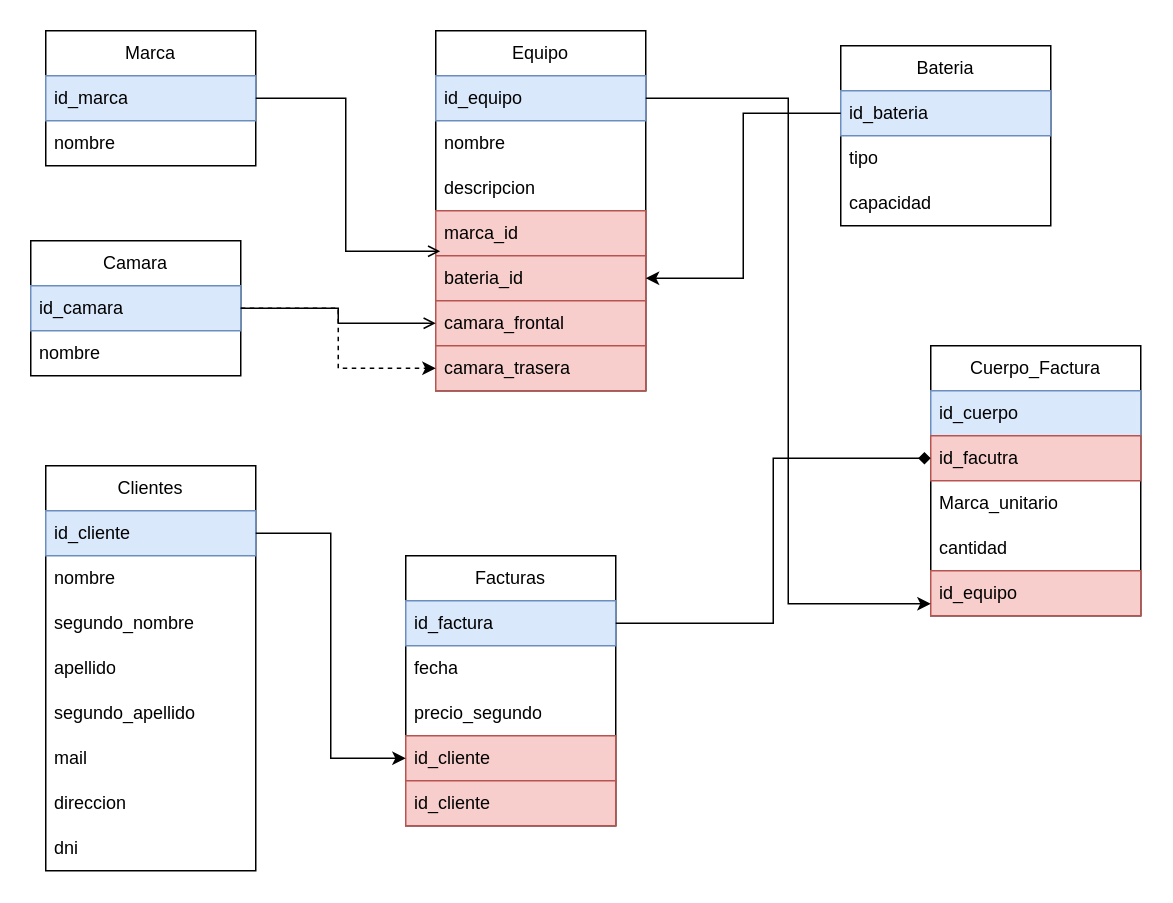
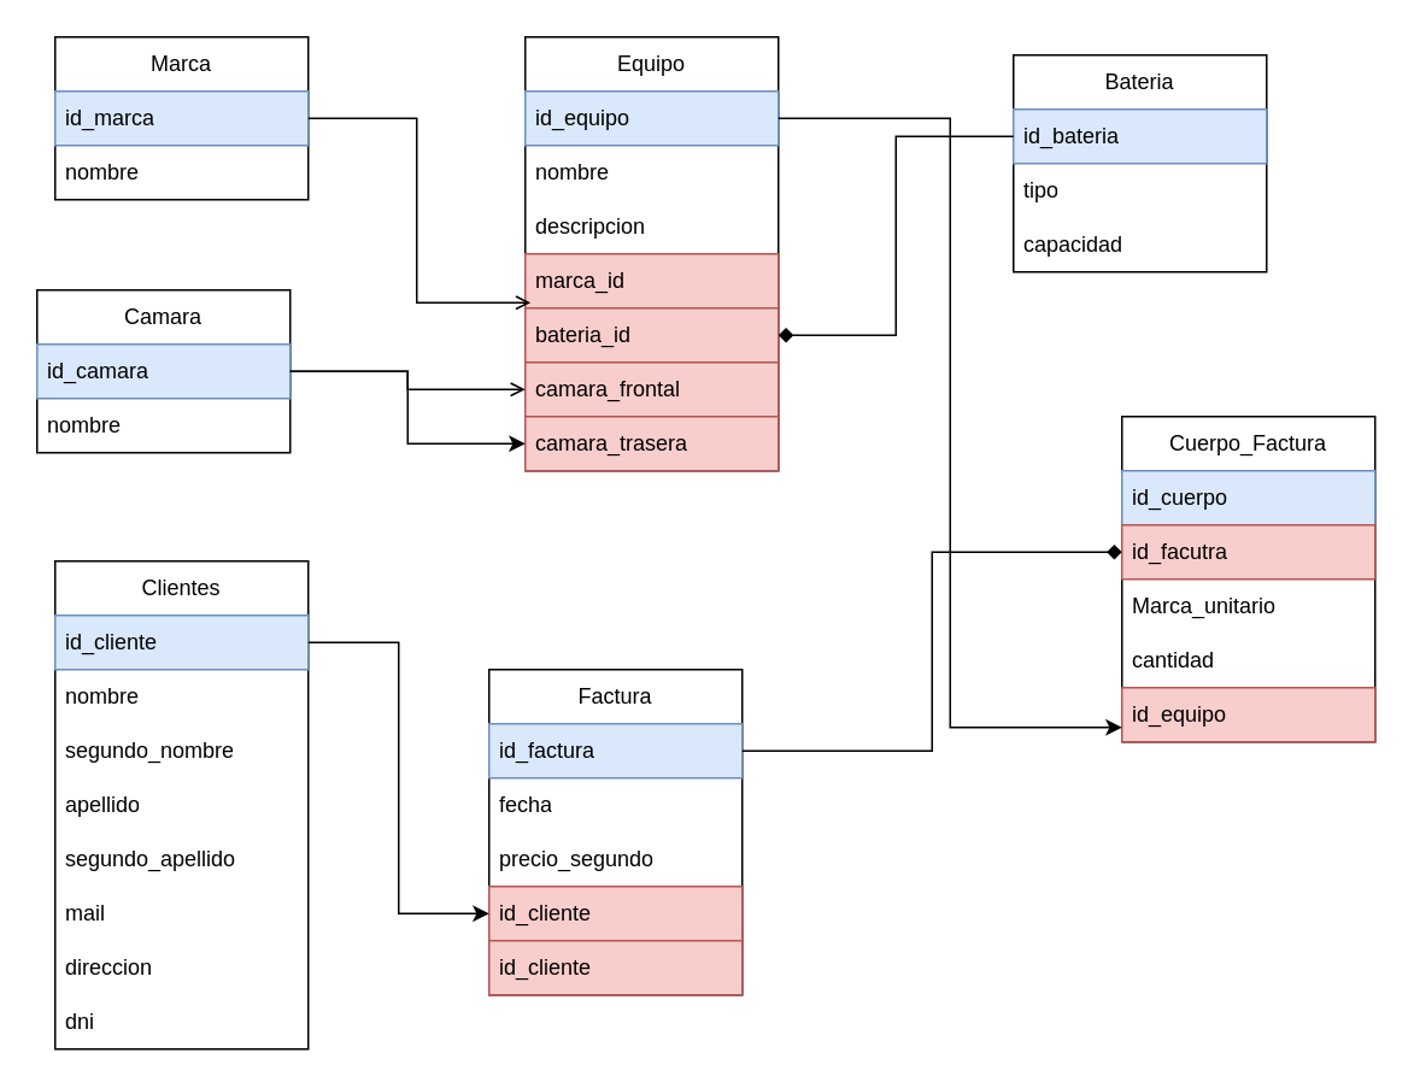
  <mxCell id="0" />
  <mxCell id="1" parent="0" />
  <mxCell id="2" value="Marca" style="swimlane;fontStyle=0;childLayout=stackLayout;horizontal=1;startSize=30;horizontalStack=0;resizeParent=1;resizeParentMax=0;resizeLast=0;collapsible=1;marginBottom=0;whiteSpace=wrap;html=1;" vertex="1" parent="1"><mxGeometry x="30" y="20" width="140" height="90" as="geometry" /></mxCell>
  <mxCell id="3" value="id_marca" style="text;strokeColor=#6c8ebf;fillColor=#dae8fc;align=left;verticalAlign=middle;spacingLeft=4;spacingRight=4;overflow=hidden;points=[[0,0.5],[1,0.5]];portConstraint=eastwest;rotatable=0;whiteSpace=wrap;html=1;" vertex="1" parent="2"><mxGeometry y="30" width="140" height="30" as="geometry" /></mxCell>
  <mxCell id="4" value="nombre" style="text;strokeColor=none;fillColor=none;align=left;verticalAlign=middle;spacingLeft=4;spacingRight=4;overflow=hidden;points=[[0,0.5],[1,0.5]];portConstraint=eastwest;rotatable=0;whiteSpace=wrap;html=1;" vertex="1" parent="2"><mxGeometry y="60" width="140" height="30" as="geometry" /></mxCell>
  <mxCell id="5" value="Equipo" style="swimlane;fontStyle=0;childLayout=stackLayout;horizontal=1;startSize=30;horizontalStack=0;resizeParent=1;resizeParentMax=0;resizeLast=0;collapsible=1;marginBottom=0;whiteSpace=wrap;html=1;" vertex="1" parent="1"><mxGeometry x="290" y="20" width="140" height="240" as="geometry" /></mxCell>
  <mxCell id="6" value="id_equipo" style="text;strokeColor=#6c8ebf;fillColor=#dae8fc;align=left;verticalAlign=middle;spacingLeft=4;spacingRight=4;overflow=hidden;points=[[0,0.5],[1,0.5]];portConstraint=eastwest;rotatable=0;whiteSpace=wrap;html=1;" vertex="1" parent="5"><mxGeometry y="30" width="140" height="30" as="geometry" /></mxCell>
  <mxCell id="7" value="nombre" style="text;strokeColor=none;fillColor=none;align=left;verticalAlign=middle;spacingLeft=4;spacingRight=4;overflow=hidden;points=[[0,0.5],[1,0.5]];portConstraint=eastwest;rotatable=0;whiteSpace=wrap;html=1;" vertex="1" parent="5"><mxGeometry y="60" width="140" height="30" as="geometry" /></mxCell>
  <mxCell id="8" value="descripcion" style="text;strokeColor=none;fillColor=none;align=left;verticalAlign=middle;spacingLeft=4;spacingRight=4;overflow=hidden;points=[[0,0.5],[1,0.5]];portConstraint=eastwest;rotatable=0;whiteSpace=wrap;html=1;" vertex="1" parent="5"><mxGeometry y="90" width="140" height="30" as="geometry" /></mxCell>
  <mxCell id="9" value="marca_id" style="text;strokeColor=#b85450;fillColor=#f8cecc;align=left;verticalAlign=middle;spacingLeft=4;spacingRight=4;overflow=hidden;points=[[0,0.5],[1,0.5]];portConstraint=eastwest;rotatable=0;whiteSpace=wrap;html=1;" vertex="1" parent="5"><mxGeometry y="120" width="140" height="30" as="geometry" /></mxCell>
  <mxCell id="10" value="bateria_id" style="text;strokeColor=#b85450;fillColor=#f8cecc;align=left;verticalAlign=middle;spacingLeft=4;spacingRight=4;overflow=hidden;points=[[0,0.5],[1,0.5]];portConstraint=eastwest;rotatable=0;whiteSpace=wrap;html=1;" vertex="1" parent="5"><mxGeometry y="150" width="140" height="30" as="geometry" /></mxCell>
  <mxCell id="11" value="camara_frontal&lt;span style=&quot;white-space: pre;&quot;&gt;&#09;&lt;/span&gt;" style="text;strokeColor=#b85450;fillColor=#f8cecc;align=left;verticalAlign=middle;spacingLeft=4;spacingRight=4;overflow=hidden;points=[[0,0.5],[1,0.5]];portConstraint=eastwest;rotatable=0;whiteSpace=wrap;html=1;" vertex="1" parent="5"><mxGeometry y="180" width="140" height="30" as="geometry" /></mxCell>
  <mxCell id="12" value="camara_trasera" style="text;strokeColor=#b85450;fillColor=#f8cecc;align=left;verticalAlign=middle;spacingLeft=4;spacingRight=4;overflow=hidden;points=[[0,0.5],[1,0.5]];portConstraint=eastwest;rotatable=0;whiteSpace=wrap;html=1;" vertex="1" parent="5"><mxGeometry y="210" width="140" height="30" as="geometry" /></mxCell>
  <mxCell id="13" style="edgeStyle=orthogonalEdgeStyle;rounded=0;orthogonalLoop=1;jettySize=auto;html=1;entryX=0.021;entryY=0.9;entryDx=0;entryDy=0;entryPerimeter=0;endArrow=open;" edge="1" parent="1" source="3" target="9"><mxGeometry relative="1" as="geometry" /></mxCell>
  <mxCell id="14" value="Bateria" style="swimlane;fontStyle=0;childLayout=stackLayout;horizontal=1;startSize=30;horizontalStack=0;resizeParent=1;resizeParentMax=0;resizeLast=0;collapsible=1;marginBottom=0;whiteSpace=wrap;html=1;" vertex="1" parent="1"><mxGeometry x="560" y="30" width="140" height="120" as="geometry" /></mxCell>
  <mxCell id="15" value="id_bateria" style="text;strokeColor=#6c8ebf;fillColor=#dae8fc;align=left;verticalAlign=middle;spacingLeft=4;spacingRight=4;overflow=hidden;points=[[0,0.5],[1,0.5]];portConstraint=eastwest;rotatable=0;whiteSpace=wrap;html=1;" vertex="1" parent="14"><mxGeometry y="30" width="140" height="30" as="geometry" /></mxCell>
  <mxCell id="16" value="tipo" style="text;strokeColor=none;fillColor=none;align=left;verticalAlign=middle;spacingLeft=4;spacingRight=4;overflow=hidden;points=[[0,0.5],[1,0.5]];portConstraint=eastwest;rotatable=0;whiteSpace=wrap;html=1;" vertex="1" parent="14"><mxGeometry y="60" width="140" height="30" as="geometry" /></mxCell>
  <mxCell id="17" value="&lt;div&gt;capacidad&lt;/div&gt;" style="text;strokeColor=none;fillColor=none;align=left;verticalAlign=middle;spacingLeft=4;spacingRight=4;overflow=hidden;points=[[0,0.5],[1,0.5]];portConstraint=eastwest;rotatable=0;whiteSpace=wrap;html=1;" vertex="1" parent="14"><mxGeometry y="90" width="140" height="30" as="geometry" /></mxCell>
- <mxCell id="18" style="edgeStyle=orthogonalEdgeStyle;rounded=0;orthogonalLoop=1;jettySize=auto;html=1;entryX=1;entryY=0.5;entryDx=0;entryDy=0;" edge="1" parent="1" source="15" target="10"><mxGeometry relative="1" as="geometry" /></mxCell>
+ <mxCell id="18" style="edgeStyle=orthogonalEdgeStyle;rounded=0;orthogonalLoop=1;jettySize=auto;html=1;entryX=1;entryY=0.5;entryDx=0;entryDy=0;endArrow=diamond;" edge="1" parent="1" source="15" target="10"><mxGeometry relative="1" as="geometry" /></mxCell>
  <mxCell id="19" value="Camara" style="swimlane;fontStyle=0;childLayout=stackLayout;horizontal=1;startSize=30;horizontalStack=0;resizeParent=1;resizeParentMax=0;resizeLast=0;collapsible=1;marginBottom=0;whiteSpace=wrap;html=1;" vertex="1" parent="1"><mxGeometry x="20" y="160" width="140" height="90" as="geometry" /></mxCell>
  <mxCell id="20" value="id_camara" style="text;strokeColor=#6c8ebf;fillColor=#dae8fc;align=left;verticalAlign=middle;spacingLeft=4;spacingRight=4;overflow=hidden;points=[[0,0.5],[1,0.5]];portConstraint=eastwest;rotatable=0;whiteSpace=wrap;html=1;" vertex="1" parent="19"><mxGeometry y="30" width="140" height="30" as="geometry" /></mxCell>
  <mxCell id="21" value="nombre" style="text;strokeColor=none;fillColor=none;align=left;verticalAlign=middle;spacingLeft=4;spacingRight=4;overflow=hidden;points=[[0,0.5],[1,0.5]];portConstraint=eastwest;rotatable=0;whiteSpace=wrap;html=1;" vertex="1" parent="19"><mxGeometry y="60" width="140" height="30" as="geometry" /></mxCell>
  <mxCell id="22" style="edgeStyle=orthogonalEdgeStyle;rounded=0;orthogonalLoop=1;jettySize=auto;html=1;endArrow=open;" edge="1" parent="1" source="20" target="11"><mxGeometry relative="1" as="geometry" /></mxCell>
- <mxCell id="23" style="edgeStyle=orthogonalEdgeStyle;rounded=0;orthogonalLoop=1;jettySize=auto;html=1;exitX=1;exitY=0.5;exitDx=0;exitDy=0;entryX=0;entryY=0.5;entryDx=0;entryDy=0;dashed=1;" edge="1" parent="1" source="20" target="12"><mxGeometry relative="1" as="geometry" /></mxCell>
+ <mxCell id="23" style="edgeStyle=orthogonalEdgeStyle;rounded=0;orthogonalLoop=1;jettySize=auto;html=1;exitX=1;exitY=0.5;exitDx=0;exitDy=0;entryX=0;entryY=0.5;entryDx=0;entryDy=0;" edge="1" parent="1" source="20" target="12"><mxGeometry relative="1" as="geometry" /></mxCell>
  <mxCell id="24" value="Clientes" style="swimlane;fontStyle=0;childLayout=stackLayout;horizontal=1;startSize=30;horizontalStack=0;resizeParent=1;resizeParentMax=0;resizeLast=0;collapsible=1;marginBottom=0;whiteSpace=wrap;html=1;" vertex="1" parent="1"><mxGeometry x="30" y="310" width="140" height="270" as="geometry" /></mxCell>
  <mxCell id="25" value="id_cliente" style="text;strokeColor=#6c8ebf;fillColor=#dae8fc;align=left;verticalAlign=middle;spacingLeft=4;spacingRight=4;overflow=hidden;points=[[0,0.5],[1,0.5]];portConstraint=eastwest;rotatable=0;whiteSpace=wrap;html=1;" vertex="1" parent="24"><mxGeometry y="30" width="140" height="30" as="geometry" /></mxCell>
  <mxCell id="26" value="nombre" style="text;strokeColor=none;fillColor=none;align=left;verticalAlign=middle;spacingLeft=4;spacingRight=4;overflow=hidden;points=[[0,0.5],[1,0.5]];portConstraint=eastwest;rotatable=0;whiteSpace=wrap;html=1;" vertex="1" parent="24"><mxGeometry y="60" width="140" height="30" as="geometry" /></mxCell>
  <mxCell id="27" value="segundo_nombre" style="text;strokeColor=none;fillColor=none;align=left;verticalAlign=middle;spacingLeft=4;spacingRight=4;overflow=hidden;points=[[0,0.5],[1,0.5]];portConstraint=eastwest;rotatable=0;whiteSpace=wrap;html=1;" vertex="1" parent="24"><mxGeometry y="90" width="140" height="30" as="geometry" /></mxCell>
  <mxCell id="28" value="apellido" style="text;strokeColor=none;fillColor=none;align=left;verticalAlign=middle;spacingLeft=4;spacingRight=4;overflow=hidden;points=[[0,0.5],[1,0.5]];portConstraint=eastwest;rotatable=0;whiteSpace=wrap;html=1;" vertex="1" parent="24"><mxGeometry y="120" width="140" height="30" as="geometry" /></mxCell>
  <mxCell id="29" value="segundo_apellido" style="text;strokeColor=none;fillColor=none;align=left;verticalAlign=middle;spacingLeft=4;spacingRight=4;overflow=hidden;points=[[0,0.5],[1,0.5]];portConstraint=eastwest;rotatable=0;whiteSpace=wrap;html=1;" vertex="1" parent="24"><mxGeometry y="150" width="140" height="30" as="geometry" /></mxCell>
  <mxCell id="30" value="mail" style="text;strokeColor=none;fillColor=none;align=left;verticalAlign=middle;spacingLeft=4;spacingRight=4;overflow=hidden;points=[[0,0.5],[1,0.5]];portConstraint=eastwest;rotatable=0;whiteSpace=wrap;html=1;" vertex="1" parent="24"><mxGeometry y="180" width="140" height="30" as="geometry" /></mxCell>
  <mxCell id="31" value="direccion" style="text;strokeColor=none;fillColor=none;align=left;verticalAlign=middle;spacingLeft=4;spacingRight=4;overflow=hidden;points=[[0,0.5],[1,0.5]];portConstraint=eastwest;rotatable=0;whiteSpace=wrap;html=1;" vertex="1" parent="24"><mxGeometry y="210" width="140" height="30" as="geometry" /></mxCell>
  <mxCell id="32" value="dni" style="text;strokeColor=none;fillColor=none;align=left;verticalAlign=middle;spacingLeft=4;spacingRight=4;overflow=hidden;points=[[0,0.5],[1,0.5]];portConstraint=eastwest;rotatable=0;whiteSpace=wrap;html=1;" vertex="1" parent="24"><mxGeometry y="240" width="140" height="30" as="geometry" /></mxCell>
- <mxCell id="33" value="Facturas" style="swimlane;fontStyle=0;childLayout=stackLayout;horizontal=1;startSize=30;horizontalStack=0;resizeParent=1;resizeParentMax=0;resizeLast=0;collapsible=1;marginBottom=0;whiteSpace=wrap;html=1;" vertex="1" parent="1"><mxGeometry x="270" y="370" width="140" height="180" as="geometry" /></mxCell>
+ <mxCell id="33" value="Factura" style="swimlane;fontStyle=0;childLayout=stackLayout;horizontal=1;startSize=30;horizontalStack=0;resizeParent=1;resizeParentMax=0;resizeLast=0;collapsible=1;marginBottom=0;whiteSpace=wrap;html=1;" vertex="1" parent="1"><mxGeometry x="270" y="370" width="140" height="180" as="geometry" /></mxCell>
  <mxCell id="34" value="id_factura" style="text;strokeColor=#6c8ebf;fillColor=#dae8fc;align=left;verticalAlign=middle;spacingLeft=4;spacingRight=4;overflow=hidden;points=[[0,0.5],[1,0.5]];portConstraint=eastwest;rotatable=0;whiteSpace=wrap;html=1;" vertex="1" parent="33"><mxGeometry y="30" width="140" height="30" as="geometry" /></mxCell>
  <mxCell id="35" value="fecha" style="text;strokeColor=none;fillColor=none;align=left;verticalAlign=middle;spacingLeft=4;spacingRight=4;overflow=hidden;points=[[0,0.5],[1,0.5]];portConstraint=eastwest;rotatable=0;whiteSpace=wrap;html=1;" vertex="1" parent="33"><mxGeometry y="60" width="140" height="30" as="geometry" /></mxCell>
  <mxCell id="36" value="precio_segundo" style="text;strokeColor=none;fillColor=none;align=left;verticalAlign=middle;spacingLeft=4;spacingRight=4;overflow=hidden;points=[[0,0.5],[1,0.5]];portConstraint=eastwest;rotatable=0;whiteSpace=wrap;html=1;" vertex="1" parent="33"><mxGeometry y="90" width="140" height="30" as="geometry" /></mxCell>
  <mxCell id="37" value="id_cliente" style="text;strokeColor=#b85450;fillColor=#f8cecc;align=left;verticalAlign=middle;spacingLeft=4;spacingRight=4;overflow=hidden;points=[[0,0.5],[1,0.5]];portConstraint=eastwest;rotatable=0;whiteSpace=wrap;html=1;" vertex="1" parent="33"><mxGeometry y="120" width="140" height="30" as="geometry" /></mxCell>
  <mxCell id="38" value="id_cliente" style="text;strokeColor=#b85450;fillColor=#f8cecc;align=left;verticalAlign=middle;spacingLeft=4;spacingRight=4;overflow=hidden;points=[[0,0.5],[1,0.5]];portConstraint=eastwest;rotatable=0;whiteSpace=wrap;html=1;" vertex="1" parent="33"><mxGeometry y="150" width="140" height="30" as="geometry" /></mxCell>
  <mxCell id="39" style="edgeStyle=orthogonalEdgeStyle;rounded=0;orthogonalLoop=1;jettySize=auto;html=1;exitX=1;exitY=0.5;exitDx=0;exitDy=0;entryX=0;entryY=0.5;entryDx=0;entryDy=0;" edge="1" parent="1" source="25" target="37"><mxGeometry relative="1" as="geometry" /></mxCell>
  <mxCell id="40" value="Cuerpo_Factura" style="swimlane;fontStyle=0;childLayout=stackLayout;horizontal=1;startSize=30;horizontalStack=0;resizeParent=1;resizeParentMax=0;resizeLast=0;collapsible=1;marginBottom=0;whiteSpace=wrap;html=1;" vertex="1" parent="1"><mxGeometry x="620" y="230" width="140" height="180" as="geometry" /></mxCell>
  <mxCell id="41" value="&lt;div&gt;id_cuerpo&lt;/div&gt;" style="text;strokeColor=#6c8ebf;fillColor=#dae8fc;align=left;verticalAlign=middle;spacingLeft=4;spacingRight=4;overflow=hidden;points=[[0,0.5],[1,0.5]];portConstraint=eastwest;rotatable=0;whiteSpace=wrap;html=1;" vertex="1" parent="40"><mxGeometry y="30" width="140" height="30" as="geometry" /></mxCell>
  <mxCell id="42" value="id_facutra" style="text;strokeColor=#b85450;fillColor=#f8cecc;align=left;verticalAlign=middle;spacingLeft=4;spacingRight=4;overflow=hidden;points=[[0,0.5],[1,0.5]];portConstraint=eastwest;rotatable=0;whiteSpace=wrap;html=1;" vertex="1" parent="40"><mxGeometry y="60" width="140" height="30" as="geometry" /></mxCell>
  <mxCell id="43" value="Marca_unitario" style="text;strokeColor=none;fillColor=none;align=left;verticalAlign=middle;spacingLeft=4;spacingRight=4;overflow=hidden;points=[[0,0.5],[1,0.5]];portConstraint=eastwest;rotatable=0;whiteSpace=wrap;html=1;" vertex="1" parent="40"><mxGeometry y="90" width="140" height="30" as="geometry" /></mxCell>
  <mxCell id="44" value="cantidad" style="text;strokeColor=none;fillColor=none;align=left;verticalAlign=middle;spacingLeft=4;spacingRight=4;overflow=hidden;points=[[0,0.5],[1,0.5]];portConstraint=eastwest;rotatable=0;whiteSpace=wrap;html=1;" vertex="1" parent="40"><mxGeometry y="120" width="140" height="30" as="geometry" /></mxCell>
  <mxCell id="45" value="&lt;div&gt;id_equipo&lt;/div&gt;" style="text;strokeColor=#b85450;fillColor=#f8cecc;align=left;verticalAlign=middle;spacingLeft=4;spacingRight=4;overflow=hidden;points=[[0,0.5],[1,0.5]];portConstraint=eastwest;rotatable=0;whiteSpace=wrap;html=1;" vertex="1" parent="40"><mxGeometry y="150" width="140" height="30" as="geometry" /></mxCell>
  <mxCell id="46" style="edgeStyle=orthogonalEdgeStyle;rounded=0;orthogonalLoop=1;jettySize=auto;html=1;entryX=0;entryY=0.5;entryDx=0;entryDy=0;endArrow=diamond;" edge="1" parent="1" source="34" target="42"><mxGeometry relative="1" as="geometry" /></mxCell>
  <mxCell id="47" style="edgeStyle=orthogonalEdgeStyle;rounded=0;orthogonalLoop=1;jettySize=auto;html=1;entryX=0;entryY=0.733;entryDx=0;entryDy=0;entryPerimeter=0;" edge="1" parent="1" source="6" target="45"><mxGeometry relative="1" as="geometry" /></mxCell>
